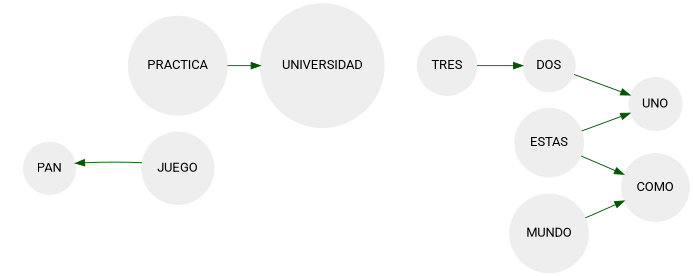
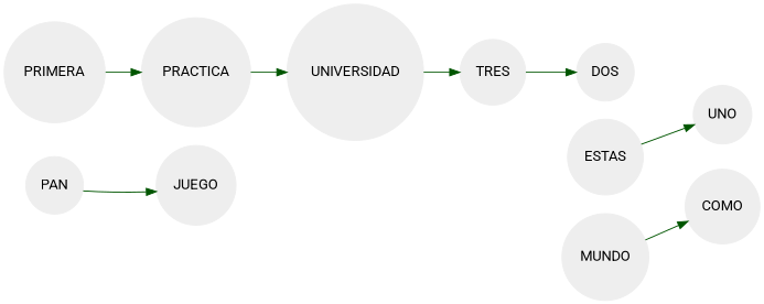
  digraph {
    fontname=Roboto
    rankdir=LR
    node [color="#EEEEEE" fillcolor="#EEEEEE" fontname=Roboto shape=circle style=filled]
    edge [color="#005500   #214a89" fontname=Roboto]
    PAN
    JUEGO
+   PRIMERA
    PRACTICA
    UNIVERSIDAD
    TRES
    DOS
    UNO
    ESTAS
    COMO
    MUNDO
-   JUEGO -> PAN
+   PAN -> JUEGO
+   PRIMERA -> PRACTICA
    PRACTICA -> UNIVERSIDAD
+   UNIVERSIDAD -> TRES
    TRES -> DOS
-   DOS -> UNO
    ESTAS -> UNO
-   ESTAS -> COMO
    MUNDO -> COMO
  }
